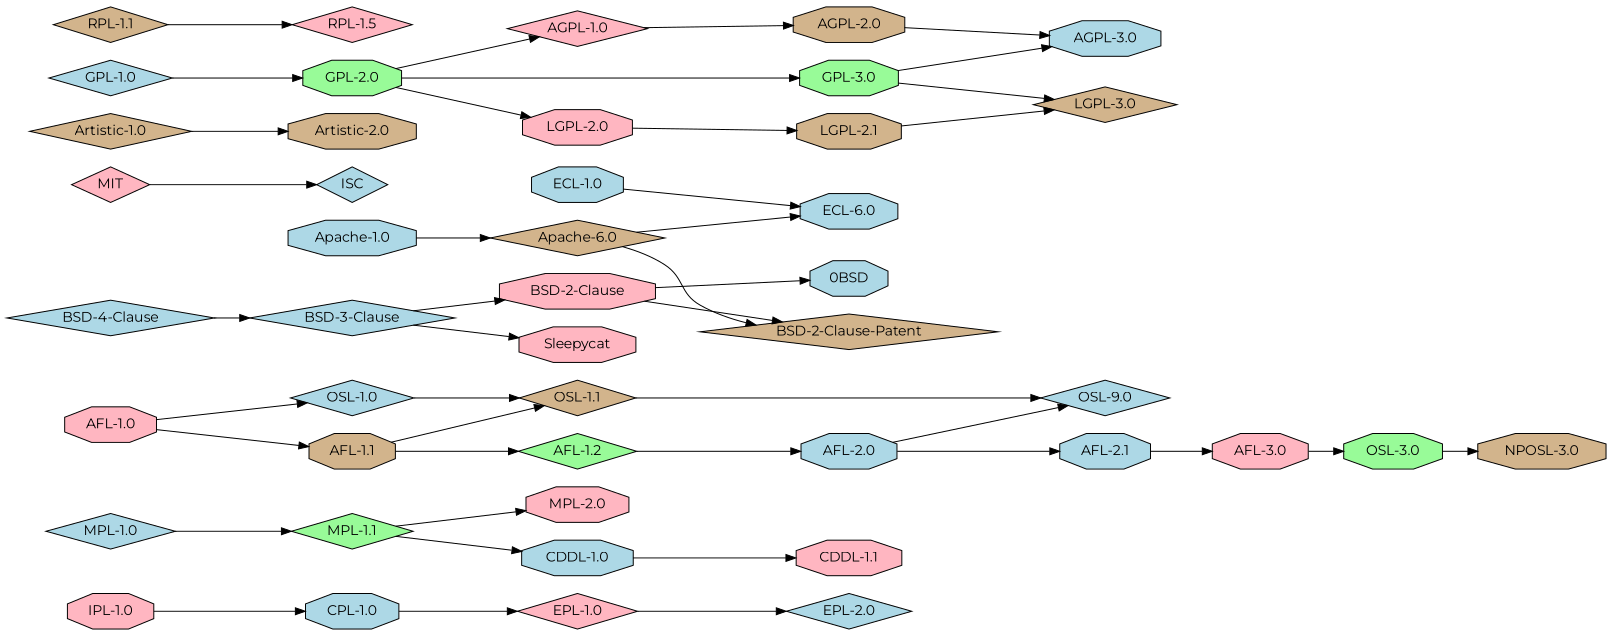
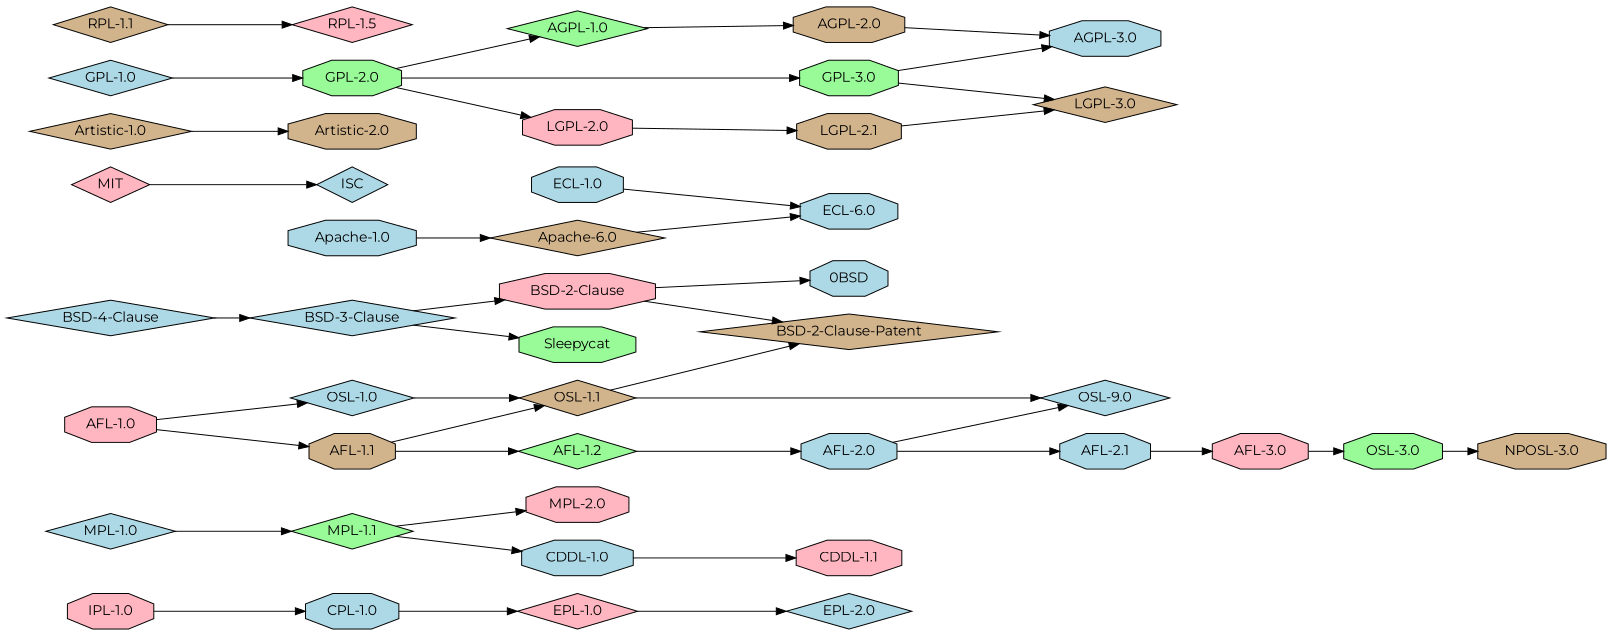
  digraph {
    fontname=Montserrat
    rankdir=LR
    node [fillcolor=lightblue fontname=Montserrat shape=octagon style=filled]
    edge [fontname=Montserrat]
    "IPL-1.0" [fillcolor=lightpink]
    "CPL-1.0"
    "EPL-1.0" [fillcolor=lightpink shape=diamond]
    "EPL-2.0" [shape=diamond]
    "MPL-1.0" [shape=diamond]
    "MPL-1.1" [fillcolor=palegreen shape=diamond]
    "MPL-2.0" [fillcolor=lightpink]
    "CDDL-1.0"
    "CDDL-1.1" [fillcolor=lightpink]
    n10 [fillcolor=tan label="Apache-6.0" shape=diamond]
    "Apache-1.0"
    n12 [label="ECL-6.0"]
    "BSD-2-Clause-Patent" [fillcolor=tan shape=diamond]
    "ECL-1.0"
    MIT [fillcolor=lightpink shape=diamond]
    ISC [shape=diamond]
    "BSD-4-Clause" [shape=diamond]
    "BSD-3-Clause" [shape=diamond]
    "BSD-2-Clause" [fillcolor=lightpink]
-   Sleepycat [fillcolor=lightpink]
+   Sleepycat [fillcolor=palegreen]
    "0BSD"
    "OSL-3.0" [fillcolor=palegreen]
    "NPOSL-3.0" [fillcolor=tan]
    "AFL-1.0" [fillcolor=lightpink]
    "AFL-1.1" [fillcolor=tan]
    "OSL-1.0" [shape=diamond]
    "AFL-1.2" [fillcolor=palegreen shape=diamond]
    "OSL-1.1" [fillcolor=tan shape=diamond]
    "AFL-2.0"
    n30 [label="OSL-9.0" shape=diamond]
    "AFL-2.1"
    "AFL-3.0" [fillcolor=lightpink]
    "Artistic-1.0" [fillcolor=tan shape=diamond]
    "Artistic-2.0" [fillcolor=tan]
    "GPL-1.0" [shape=diamond]
    "GPL-2.0" [fillcolor=palegreen]
    "GPL-3.0" [fillcolor=palegreen]
-   "AGPL-1.0" [fillcolor=lightpink shape=diamond]
+   "AGPL-1.0" [fillcolor=palegreen shape=diamond]
    "LGPL-2.0" [fillcolor=lightpink]
    "AGPL-3.0"
    "LGPL-3.0" [fillcolor=tan shape=diamond]
    "AGPL-2.0" [fillcolor=tan]
    "LGPL-2.1" [fillcolor=tan]
    "RPL-1.1" [fillcolor=tan shape=diamond]
    "RPL-1.5" [fillcolor=lightpink shape=diamond]
    "IPL-1.0" -> "CPL-1.0"
    "CPL-1.0" -> "EPL-1.0"
    "EPL-1.0" -> "EPL-2.0"
    "MPL-1.0" -> "MPL-1.1"
    "MPL-1.1" -> "MPL-2.0"
    "MPL-1.1" -> "CDDL-1.0"
    "CDDL-1.0" -> "CDDL-1.1"
    n10 -> n12
-   n10 -> "BSD-2-Clause-Patent"
+   "OSL-1.1" -> "BSD-2-Clause-Patent"
    "Apache-1.0" -> n10
    "ECL-1.0" -> n12
    MIT -> ISC
    "BSD-4-Clause" -> "BSD-3-Clause"
    "BSD-3-Clause" -> "BSD-2-Clause"
    "BSD-3-Clause" -> Sleepycat
    "BSD-2-Clause" -> "BSD-2-Clause-Patent"
    "BSD-2-Clause" -> "0BSD"
    "OSL-3.0" -> "NPOSL-3.0"
    "AFL-1.0" -> "AFL-1.1"
    "AFL-1.0" -> "OSL-1.0"
    "AFL-1.1" -> "AFL-1.2"
    "AFL-1.1" -> "OSL-1.1"
    "OSL-1.0" -> "OSL-1.1"
    "AFL-1.2" -> "AFL-2.0"
    "OSL-1.1" -> n30
    "AFL-2.0" -> n30
    "AFL-2.0" -> "AFL-2.1"
    "AFL-2.1" -> "AFL-3.0"
    "AFL-3.0" -> "OSL-3.0"
    "Artistic-1.0" -> "Artistic-2.0"
    "GPL-1.0" -> "GPL-2.0"
    "GPL-2.0" -> "GPL-3.0"
    "GPL-2.0" -> "AGPL-1.0"
    "GPL-2.0" -> "LGPL-2.0"
    "GPL-3.0" -> "AGPL-3.0"
    "GPL-3.0" -> "LGPL-3.0"
    "AGPL-1.0" -> "AGPL-2.0"
    "LGPL-2.0" -> "LGPL-2.1"
    "AGPL-2.0" -> "AGPL-3.0"
    "LGPL-2.1" -> "LGPL-3.0"
    "RPL-1.1" -> "RPL-1.5"
  }
